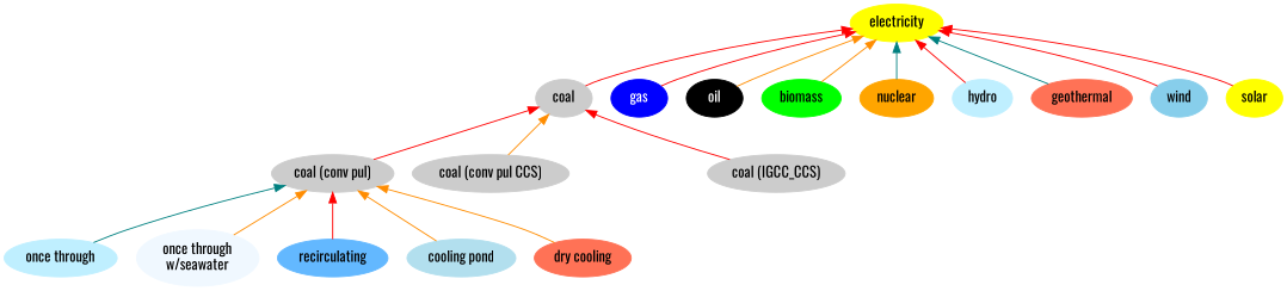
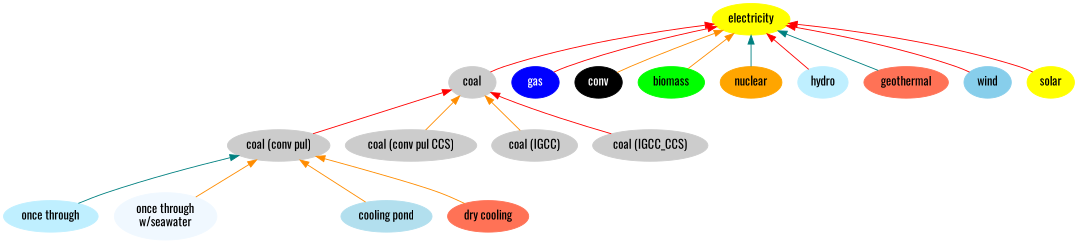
  digraph {
    fontname=Oswald
    node [color=gray80 fontname=Oswald style=filled]
    edge [color=red dir=back fontname=Oswald]
    n1 [color=yellow label=electricity]
    n2 [label=coal]
    n3 [color=blue fontcolor=white label=gas]
-   n4 [color=black fontcolor=white label=oil]
+   n4 [color=black fontcolor=white label=conv]
    n5 [color=green label=biomass]
    n6 [color=orange label=nuclear]
    n7 [color=lightblue1 label=hydro]
    n8 [color=coral1 label=geothermal]
    n9 [color=skyblue label=wind]
    n10 [color=yellow label=solar]
    n11 [label="coal (conv pul)"]
    n12 [label="coal (conv pul CCS)"]
+   n13 [label="coal (IGCC)"]
    n14 [label="coal (IGCC_CCS)"]
    n15 [color=lightblue1 label="once through"]
    n16 [color=aliceblue label="once through\nw/seawater"]
-   n17 [color=steelblue1 label=recirculating]
    n18 [color=lightblue2 label="cooling pond"]
    n19 [color=coral1 label="dry cooling"]
    n1 -> n2
    n1 -> n3
    n1 -> n4 [color=darkorange]
    n1 -> n5 [color=darkorange]
    n1 -> n6 [color=teal]
    n1 -> n7
    n1 -> n8 [color=teal]
    n1 -> n9
    n1 -> n10
    n2 -> n11
    n2 -> n12 [color=darkorange]
+   n2 -> n13 [color=darkorange]
    n2 -> n14
    n11 -> n15 [color=teal]
    n11 -> n16 [color=darkorange]
-   n11 -> n17
    n11 -> n18 [color=darkorange]
    n11 -> n19 [color=darkorange]
  }
